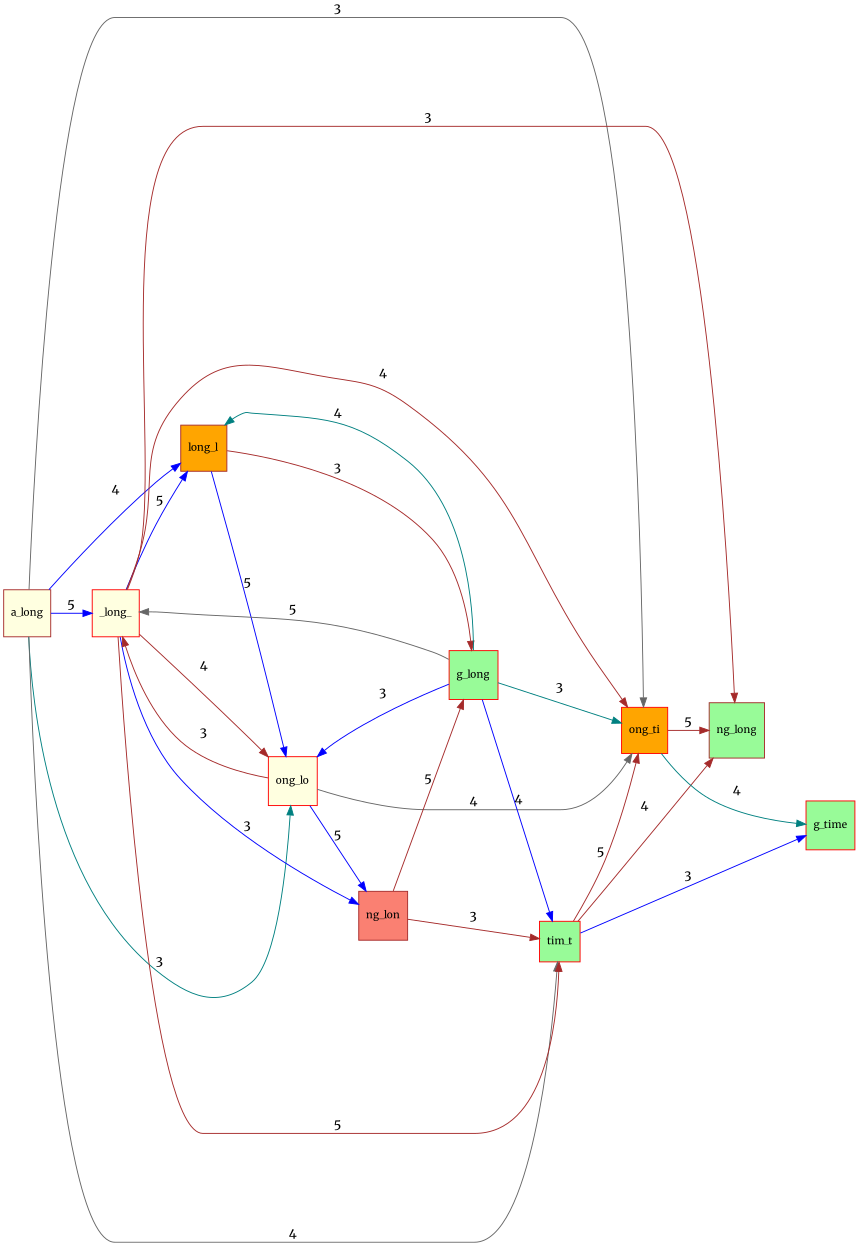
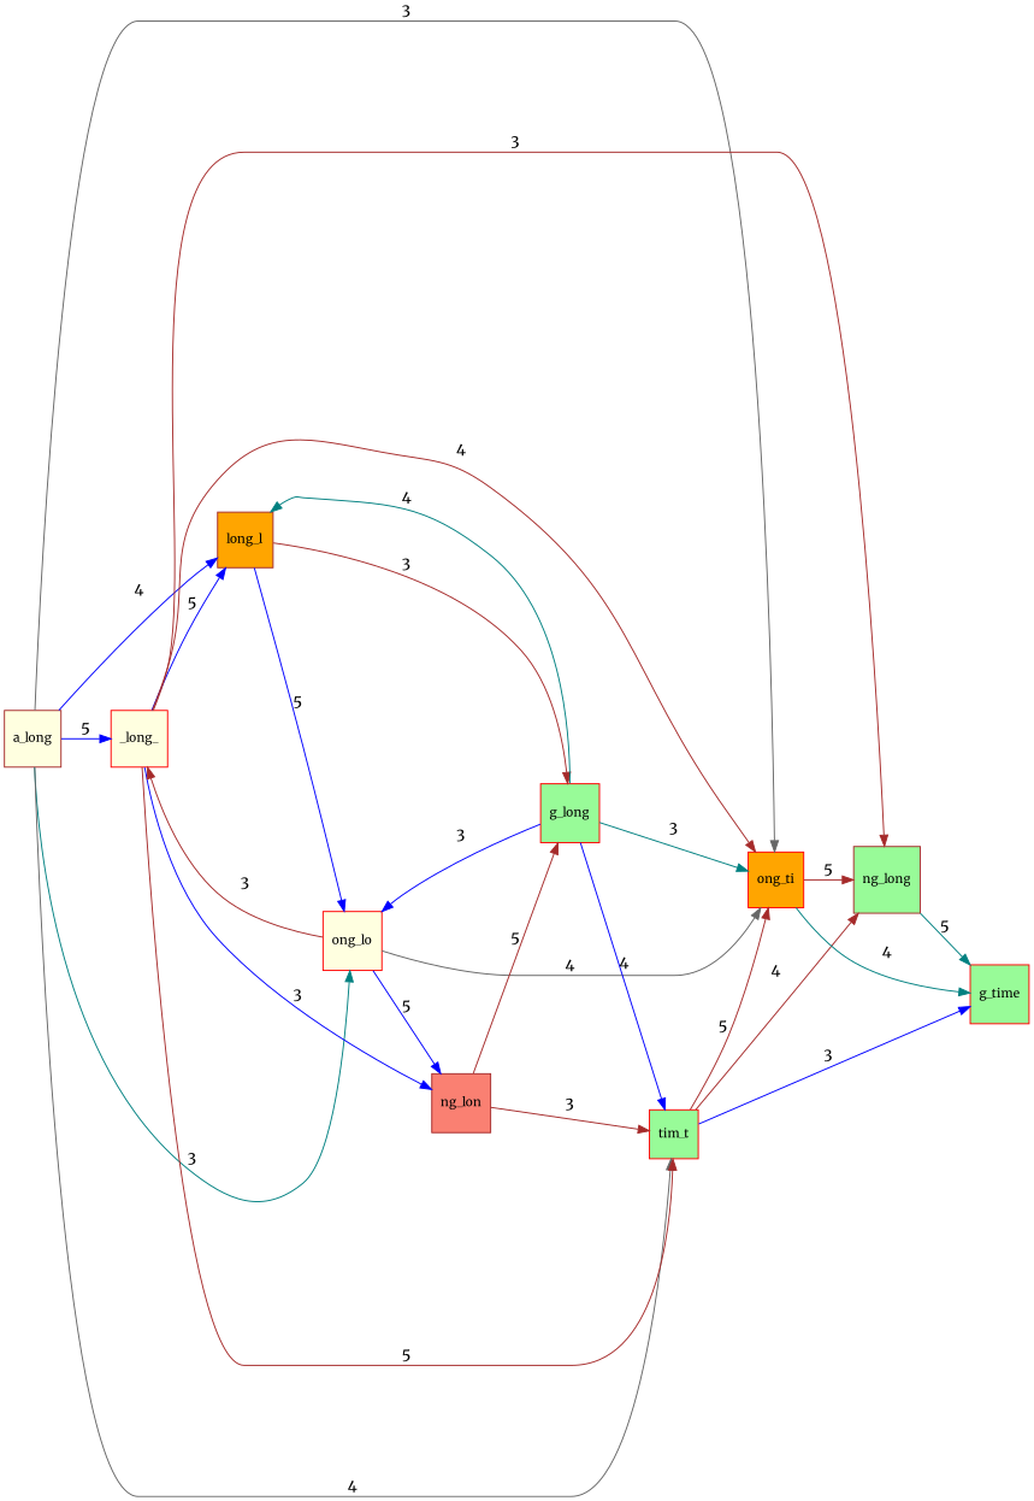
  digraph {
    fontname=Merriweather
    nodesep=0.8
    rankdir=LR
    splines=true
    node [color=red fillcolor=palegreen fontname=Merriweather fontsize=11 shape=square style=filled]
    edge [color=brown fontname=Merriweather]
    a_long [color=brown fillcolor=lightyellow]
    _long_ [fillcolor=lightyellow]
    long_l [color=brown fillcolor=orange]
    ong_lo [fillcolor=lightyellow]
    n5 [label=tim_t]
    ong_ti [fillcolor=orange]
    ng_lon [color=brown fillcolor=salmon]
    n8 [color=brown label=ng_long]
    g_long
    g_time
    a_long -> _long_ [color=blue label=5]
    a_long -> long_l [color=blue label=4]
    a_long -> ong_lo [color=teal label=3]
    a_long -> n5 [color=gray40 label=4]
    a_long -> ong_ti [color=gray40 label=3]
    _long_ -> long_l [color=blue label=5]
-   _long_ -> ong_lo [label=4]
    _long_ -> n5 [label=5]
    _long_ -> ong_ti [label=4]
    _long_ -> ng_lon [color=blue label=3]
    _long_ -> n8 [label=3]
    long_l -> ong_lo [color=blue label=5]
    long_l -> g_long [label=3]
    ong_lo -> _long_ [label=3]
    ong_lo -> ong_ti [color=gray40 label=4]
    ong_lo -> ng_lon [color=blue label=5]
    n5 -> ong_ti [label=5]
    n5 -> n8 [label=4]
    n5 -> g_time [color=blue label=3]
    ong_ti -> n8 [label=5]
    ong_ti -> g_time [color=teal label=4]
    ng_lon -> n5 [label=3]
    ng_lon -> g_long [label=5]
-   g_long -> _long_ [color=gray40 label=5]
+   n8 -> g_time [color=teal label=5]
    g_long -> long_l [color=teal label=4]
    g_long -> ong_lo [color=blue label=3]
    g_long -> n5 [color=blue label=4]
    g_long -> ong_ti [color=teal label=3]
  }
